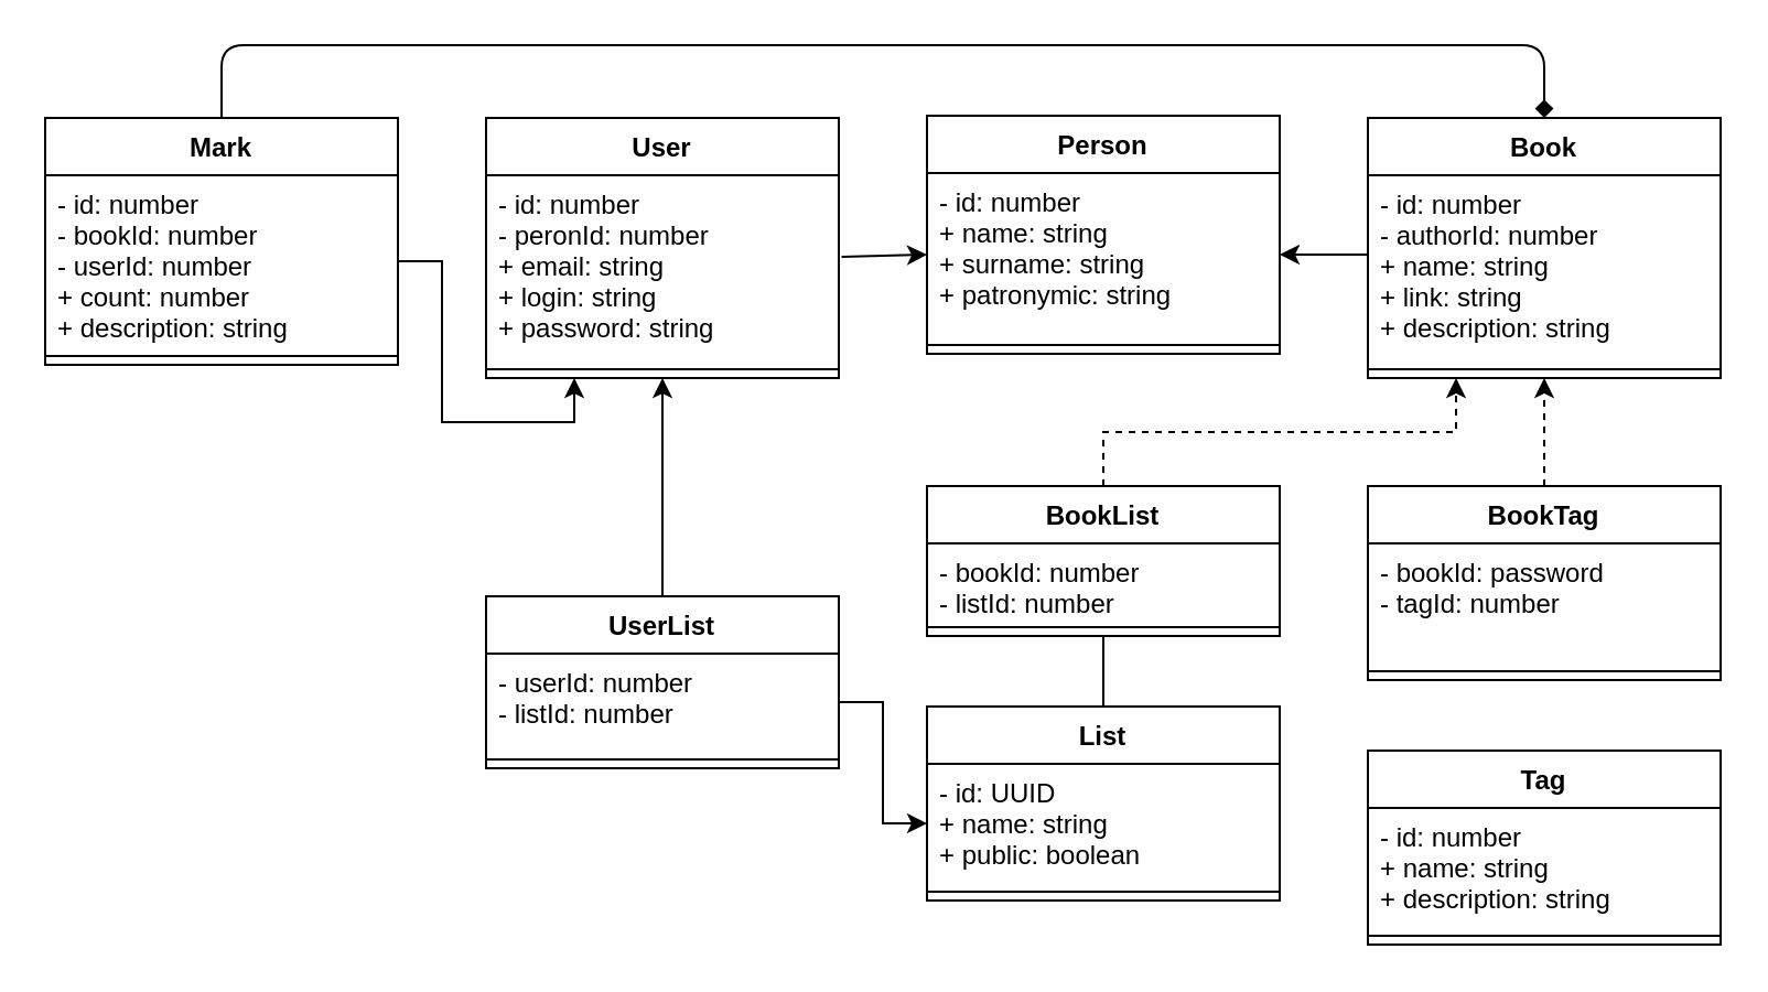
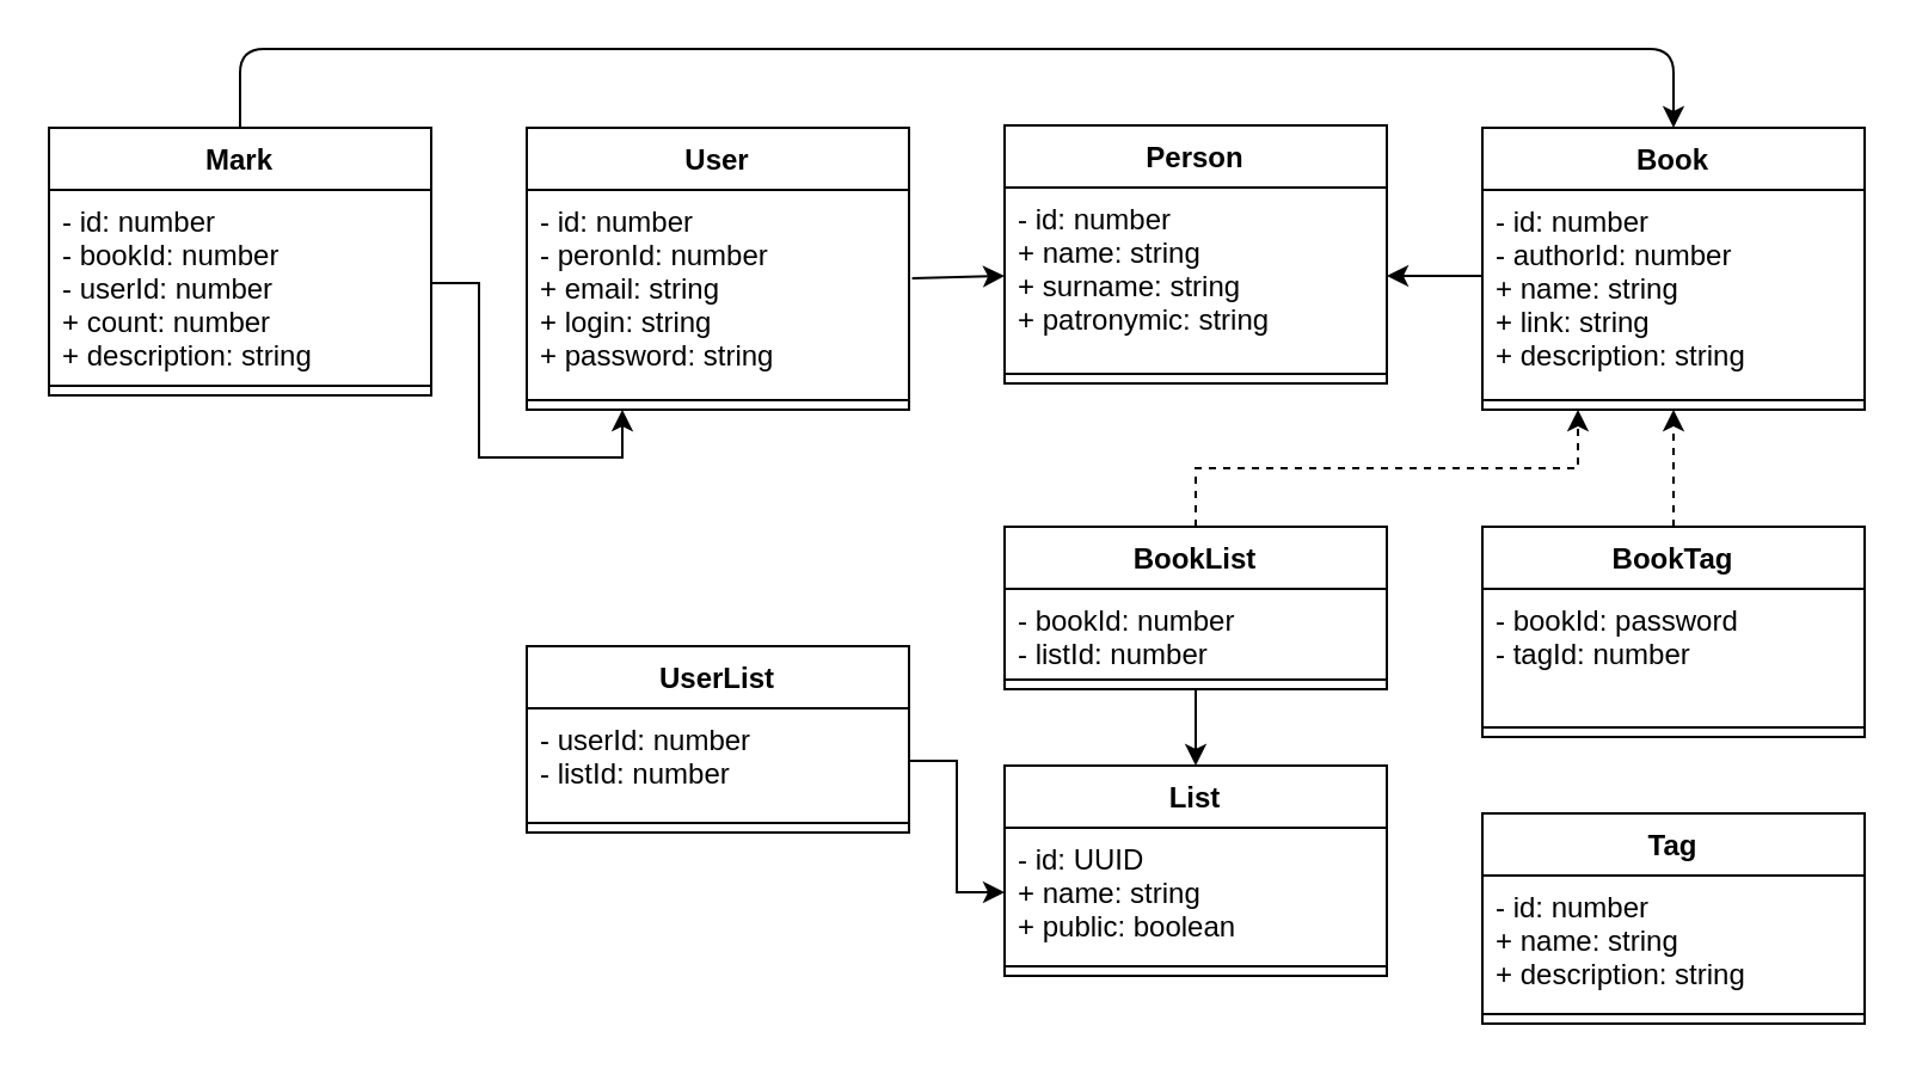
  <mxCell id="0" />
  <mxCell id="1" parent="0" />
  <mxCell id="2" value="User" style="swimlane;fontStyle=1;align=center;verticalAlign=top;childLayout=stackLayout;horizontal=1;startSize=26;horizontalStack=0;resizeParent=1;resizeParentMax=0;resizeLast=0;collapsible=1;marginBottom=0;" parent="1" vertex="1"><mxGeometry x="220" y="53" width="160" height="118" as="geometry" /></mxCell>
  <mxCell id="3" value="- id: number&#10;- peronId: number&#10;+ email: string&#10;+ login: string&#10;+ password: string" style="text;strokeColor=none;fillColor=none;align=left;verticalAlign=top;spacingLeft=4;spacingRight=4;overflow=hidden;rotatable=0;points=[[0,0.5],[1,0.5]];portConstraint=eastwest;" parent="2" vertex="1"><mxGeometry y="26" width="160" height="84" as="geometry" /></mxCell>
  <mxCell id="4" value="" style="line;strokeWidth=1;fillColor=none;align=left;verticalAlign=middle;spacingTop=-1;spacingLeft=3;spacingRight=3;rotatable=0;labelPosition=right;points=[];portConstraint=eastwest;" parent="2" vertex="1"><mxGeometry y="110" width="160" height="8" as="geometry" /></mxCell>
  <mxCell id="5" value="Book" style="swimlane;fontStyle=1;align=center;verticalAlign=top;childLayout=stackLayout;horizontal=1;startSize=26;horizontalStack=0;resizeParent=1;resizeParentMax=0;resizeLast=0;collapsible=1;marginBottom=0;" parent="1" vertex="1"><mxGeometry x="620" y="53" width="160" height="118" as="geometry" /></mxCell>
  <mxCell id="6" value="- id: number&#10;- authorId: number&#10;+ name: string&#10;+ link: string&#10;+ description: string" style="text;strokeColor=none;fillColor=none;align=left;verticalAlign=top;spacingLeft=4;spacingRight=4;overflow=hidden;rotatable=0;points=[[0,0.5],[1,0.5]];portConstraint=eastwest;" parent="5" vertex="1"><mxGeometry y="26" width="160" height="84" as="geometry" /></mxCell>
  <mxCell id="7" value="" style="line;strokeWidth=1;fillColor=none;align=left;verticalAlign=middle;spacingTop=-1;spacingLeft=3;spacingRight=3;rotatable=0;labelPosition=right;points=[];portConstraint=eastwest;" parent="5" vertex="1"><mxGeometry y="110" width="160" height="8" as="geometry" /></mxCell>
  <mxCell id="8" value="Mark" style="swimlane;fontStyle=1;align=center;verticalAlign=top;childLayout=stackLayout;horizontal=1;startSize=26;horizontalStack=0;resizeParent=1;resizeParentMax=0;resizeLast=0;collapsible=1;marginBottom=0;" parent="1" vertex="1"><mxGeometry x="20" y="53" width="160" height="112" as="geometry" /></mxCell>
  <mxCell id="9" value="- id: number&#10;- bookId: number&#10;- userId: number&#10;+ count: number&#10;+ description: string" style="text;strokeColor=none;fillColor=none;align=left;verticalAlign=top;spacingLeft=4;spacingRight=4;overflow=hidden;rotatable=0;points=[[0,0.5],[1,0.5]];portConstraint=eastwest;" parent="8" vertex="1"><mxGeometry y="26" width="160" height="78" as="geometry" /></mxCell>
  <mxCell id="10" value="" style="line;strokeWidth=1;fillColor=none;align=left;verticalAlign=middle;spacingTop=-1;spacingLeft=3;spacingRight=3;rotatable=0;labelPosition=right;points=[];portConstraint=eastwest;" parent="8" vertex="1"><mxGeometry y="104" width="160" height="8" as="geometry" /></mxCell>
  <mxCell id="11" value="List" style="swimlane;fontStyle=1;align=center;verticalAlign=top;childLayout=stackLayout;horizontal=1;startSize=26;horizontalStack=0;resizeParent=1;resizeParentMax=0;resizeLast=0;collapsible=1;marginBottom=0;" parent="1" vertex="1"><mxGeometry x="420" y="320" width="160" height="88" as="geometry" /></mxCell>
  <mxCell id="12" value="- id: UUID&#10;+ name: string&#10;+ public: boolean" style="text;strokeColor=none;fillColor=none;align=left;verticalAlign=top;spacingLeft=4;spacingRight=4;overflow=hidden;rotatable=0;points=[[0,0.5],[1,0.5]];portConstraint=eastwest;" parent="11" vertex="1"><mxGeometry y="26" width="160" height="54" as="geometry" /></mxCell>
  <mxCell id="13" value="" style="line;strokeWidth=1;fillColor=none;align=left;verticalAlign=middle;spacingTop=-1;spacingLeft=3;spacingRight=3;rotatable=0;labelPosition=right;points=[];portConstraint=eastwest;" parent="11" vertex="1"><mxGeometry y="80" width="160" height="8" as="geometry" /></mxCell>
- <mxCell id="14" style="edgeStyle=orthogonalEdgeStyle;rounded=0;orthogonalLoop=1;jettySize=auto;html=1;exitX=0.5;exitY=0;exitDx=0;exitDy=0;entryX=0.5;entryY=1;entryDx=0;entryDy=0;" parent="1" source="15" target="2" edge="1"><mxGeometry relative="1" as="geometry" /></mxCell>
  <mxCell id="15" value="UserList" style="swimlane;fontStyle=1;align=center;verticalAlign=top;childLayout=stackLayout;horizontal=1;startSize=26;horizontalStack=0;resizeParent=1;resizeParentMax=0;resizeLast=0;collapsible=1;marginBottom=0;" parent="1" vertex="1"><mxGeometry x="220" y="270" width="160" height="78" as="geometry" /></mxCell>
  <mxCell id="16" value="- userId: number&#10;- listId: number" style="text;strokeColor=none;fillColor=none;align=left;verticalAlign=top;spacingLeft=4;spacingRight=4;overflow=hidden;rotatable=0;points=[[0,0.5],[1,0.5]];portConstraint=eastwest;" parent="15" vertex="1"><mxGeometry y="26" width="160" height="44" as="geometry" /></mxCell>
  <mxCell id="17" value="" style="line;strokeWidth=1;fillColor=none;align=left;verticalAlign=middle;spacingTop=-1;spacingLeft=3;spacingRight=3;rotatable=0;labelPosition=right;points=[];portConstraint=eastwest;" parent="15" vertex="1"><mxGeometry y="70" width="160" height="8" as="geometry" /></mxCell>
- <mxCell id="18" style="edgeStyle=orthogonalEdgeStyle;rounded=0;orthogonalLoop=1;jettySize=auto;html=1;entryX=0.5;entryY=0;entryDx=0;entryDy=0;exitX=0.5;exitY=1;exitDx=0;exitDy=0;endArrow=none;" parent="1" source="20" target="11" edge="1"><mxGeometry relative="1" as="geometry" /></mxCell>
+ <mxCell id="18" style="edgeStyle=orthogonalEdgeStyle;rounded=0;orthogonalLoop=1;jettySize=auto;html=1;entryX=0.5;entryY=0;entryDx=0;entryDy=0;exitX=0.5;exitY=1;exitDx=0;exitDy=0;" parent="1" source="20" target="11" edge="1"><mxGeometry relative="1" as="geometry" /></mxCell>
  <mxCell id="19" style="edgeStyle=orthogonalEdgeStyle;rounded=0;orthogonalLoop=1;jettySize=auto;html=1;exitX=0.5;exitY=0;exitDx=0;exitDy=0;entryX=0.25;entryY=1;entryDx=0;entryDy=0;dashed=1;" parent="1" source="20" target="5" edge="1"><mxGeometry relative="1" as="geometry" /></mxCell>
  <mxCell id="20" value="BookList" style="swimlane;fontStyle=1;align=center;verticalAlign=top;childLayout=stackLayout;horizontal=1;startSize=26;horizontalStack=0;resizeParent=1;resizeParentMax=0;resizeLast=0;collapsible=1;marginBottom=0;" parent="1" vertex="1"><mxGeometry x="420" y="220" width="160" height="68" as="geometry" /></mxCell>
  <mxCell id="21" value="- bookId: number&#10;- listId: number" style="text;strokeColor=none;fillColor=none;align=left;verticalAlign=top;spacingLeft=4;spacingRight=4;overflow=hidden;rotatable=0;points=[[0,0.5],[1,0.5]];portConstraint=eastwest;" parent="20" vertex="1"><mxGeometry y="26" width="160" height="34" as="geometry" /></mxCell>
  <mxCell id="22" value="" style="line;strokeWidth=1;fillColor=none;align=left;verticalAlign=middle;spacingTop=-1;spacingLeft=3;spacingRight=3;rotatable=0;labelPosition=right;points=[];portConstraint=eastwest;" parent="20" vertex="1"><mxGeometry y="60" width="160" height="8" as="geometry" /></mxCell>
  <mxCell id="23" style="edgeStyle=orthogonalEdgeStyle;rounded=0;orthogonalLoop=1;jettySize=auto;html=1;entryX=0.25;entryY=1;entryDx=0;entryDy=0;" parent="1" source="9" target="2" edge="1"><mxGeometry relative="1" as="geometry"><mxPoint x="180" y="244" as="sourcePoint" /></mxGeometry></mxCell>
  <mxCell id="24" style="edgeStyle=orthogonalEdgeStyle;rounded=0;orthogonalLoop=1;jettySize=auto;html=1;exitX=1;exitY=0.5;exitDx=0;exitDy=0;entryX=0;entryY=0.5;entryDx=0;entryDy=0;" parent="1" source="16" target="12" edge="1"><mxGeometry relative="1" as="geometry" /></mxCell>
  <mxCell id="25" value="Person" style="swimlane;fontStyle=1;align=center;verticalAlign=top;childLayout=stackLayout;horizontal=1;startSize=26;horizontalStack=0;resizeParent=1;resizeParentMax=0;resizeLast=0;collapsible=1;marginBottom=0;" parent="1" vertex="1"><mxGeometry x="420" y="52" width="160" height="108" as="geometry" /></mxCell>
  <mxCell id="26" value="- id: number&#10;+ name: string&#10;+ surname: string&#10;+ patronymic: string&#10;" style="text;strokeColor=none;fillColor=none;align=left;verticalAlign=top;spacingLeft=4;spacingRight=4;overflow=hidden;rotatable=0;points=[[0,0.5],[1,0.5]];portConstraint=eastwest;" parent="25" vertex="1"><mxGeometry y="26" width="160" height="74" as="geometry" /></mxCell>
  <mxCell id="27" value="" style="line;strokeWidth=1;fillColor=none;align=left;verticalAlign=middle;spacingTop=-1;spacingLeft=3;spacingRight=3;rotatable=0;labelPosition=right;points=[];portConstraint=eastwest;" parent="25" vertex="1"><mxGeometry y="100" width="160" height="8" as="geometry" /></mxCell>
  <mxCell id="28" value="" style="endArrow=classic;html=1;exitX=1.008;exitY=0.44;exitDx=0;exitDy=0;exitPerimeter=0;entryX=0;entryY=0.5;entryDx=0;entryDy=0;" parent="1" source="3" target="26" edge="1"><mxGeometry width="50" height="50" relative="1" as="geometry"><mxPoint x="420" y="114" as="sourcePoint" /><mxPoint x="400" y="100" as="targetPoint" /></mxGeometry></mxCell>
  <mxCell id="29" value="Tag" style="swimlane;fontStyle=1;align=center;verticalAlign=top;childLayout=stackLayout;horizontal=1;startSize=26;horizontalStack=0;resizeParent=1;resizeParentMax=0;resizeLast=0;collapsible=1;marginBottom=0;" parent="1" vertex="1"><mxGeometry x="620" y="340" width="160" height="88" as="geometry" /></mxCell>
  <mxCell id="30" value="- id: number&#10;+ name: string&#10;+ description: string" style="text;strokeColor=none;fillColor=none;align=left;verticalAlign=top;spacingLeft=4;spacingRight=4;overflow=hidden;rotatable=0;points=[[0,0.5],[1,0.5]];portConstraint=eastwest;" parent="29" vertex="1"><mxGeometry y="26" width="160" height="54" as="geometry" /></mxCell>
  <mxCell id="31" value="" style="line;strokeWidth=1;fillColor=none;align=left;verticalAlign=middle;spacingTop=-1;spacingLeft=3;spacingRight=3;rotatable=0;labelPosition=right;points=[];portConstraint=eastwest;" parent="29" vertex="1"><mxGeometry y="80" width="160" height="8" as="geometry" /></mxCell>
  <mxCell id="32" value="BookTag" style="swimlane;fontStyle=1;align=center;verticalAlign=top;childLayout=stackLayout;horizontal=1;startSize=26;horizontalStack=0;resizeParent=1;resizeParentMax=0;resizeLast=0;collapsible=1;marginBottom=0;" parent="1" vertex="1"><mxGeometry x="620" y="220" width="160" height="88" as="geometry" /></mxCell>
  <mxCell id="33" value="- bookId: password&#10;- tagId: number" style="text;strokeColor=none;fillColor=none;align=left;verticalAlign=top;spacingLeft=4;spacingRight=4;overflow=hidden;rotatable=0;points=[[0,0.5],[1,0.5]];portConstraint=eastwest;" parent="32" vertex="1"><mxGeometry y="26" width="160" height="54" as="geometry" /></mxCell>
  <mxCell id="34" value="" style="line;strokeWidth=1;fillColor=none;align=left;verticalAlign=middle;spacingTop=-1;spacingLeft=3;spacingRight=3;rotatable=0;labelPosition=right;points=[];portConstraint=eastwest;" parent="32" vertex="1"><mxGeometry y="80" width="160" height="8" as="geometry" /></mxCell>
  <mxCell id="35" value="" style="endArrow=classic;html=1;entryX=0.5;entryY=1;entryDx=0;entryDy=0;exitX=0.5;exitY=0;exitDx=0;exitDy=0;dashed=1;" parent="1" source="32" target="5" edge="1"><mxGeometry width="50" height="50" relative="1" as="geometry"><mxPoint x="500" y="270" as="sourcePoint" /><mxPoint x="550" y="220" as="targetPoint" /></mxGeometry></mxCell>
  <mxCell id="36" value="" style="endArrow=classic;html=1;entryX=1;entryY=0.5;entryDx=0;entryDy=0;exitX=0;exitY=0.429;exitDx=0;exitDy=0;exitPerimeter=0;" parent="1" source="6" target="26" edge="1"><mxGeometry width="50" height="50" relative="1" as="geometry"><mxPoint x="500" y="270" as="sourcePoint" /><mxPoint x="550" y="220" as="targetPoint" /></mxGeometry></mxCell>
- <mxCell id="37" value="" style="endArrow=diamond;html=1;exitX=0.5;exitY=0;exitDx=0;exitDy=0;entryX=0.5;entryY=0;entryDx=0;entryDy=0;" parent="1" source="8" target="5" edge="1"><mxGeometry width="50" height="50" relative="1" as="geometry"><mxPoint x="390" y="240" as="sourcePoint" /><mxPoint x="440" y="190" as="targetPoint" /><Array as="points"><mxPoint x="100" y="20" /><mxPoint x="390" y="20" /><mxPoint x="700" y="20" /></Array></mxGeometry></mxCell>
+ <mxCell id="37" value="" style="endArrow=classic;html=1;exitX=0.5;exitY=0;exitDx=0;exitDy=0;entryX=0.5;entryY=0;entryDx=0;entryDy=0;" parent="1" source="8" target="5" edge="1"><mxGeometry width="50" height="50" relative="1" as="geometry"><mxPoint x="390" y="240" as="sourcePoint" /><mxPoint x="440" y="190" as="targetPoint" /><Array as="points"><mxPoint x="100" y="20" /><mxPoint x="390" y="20" /><mxPoint x="700" y="20" /></Array></mxGeometry></mxCell>
